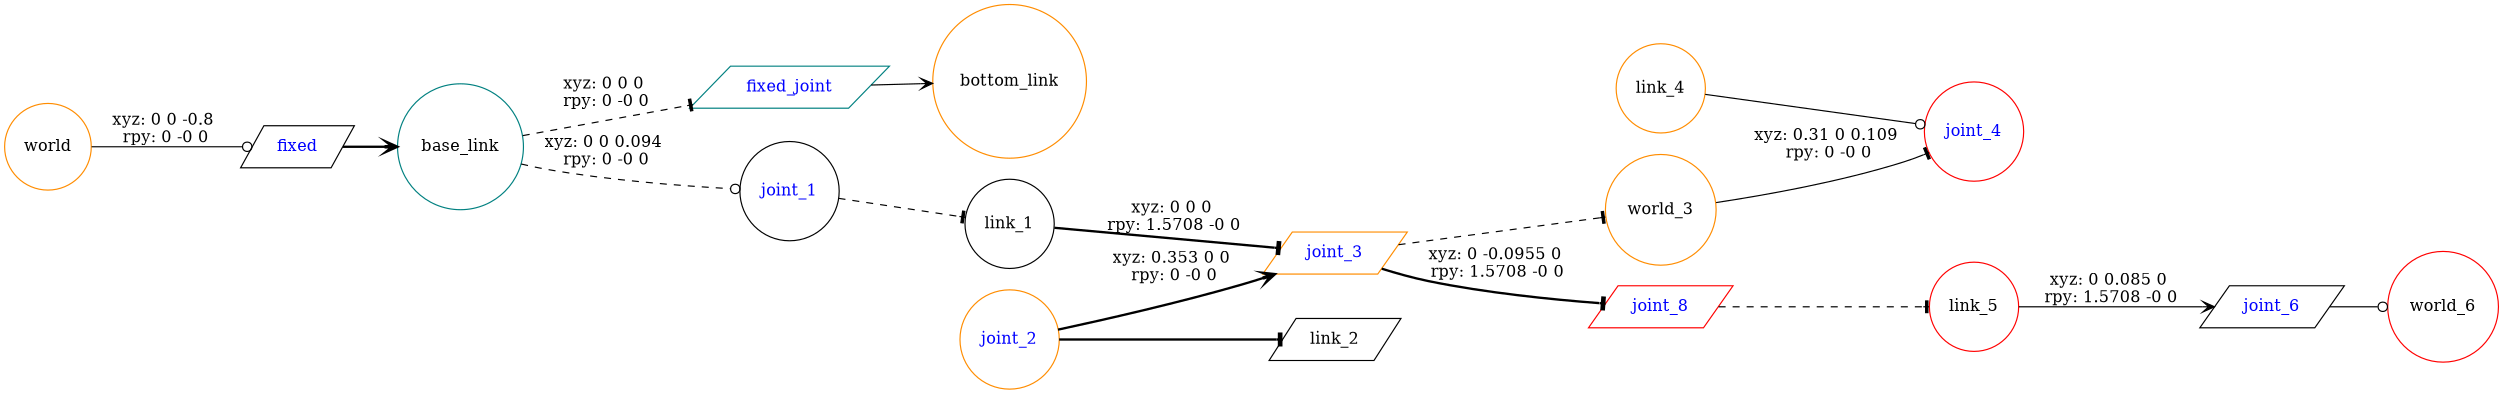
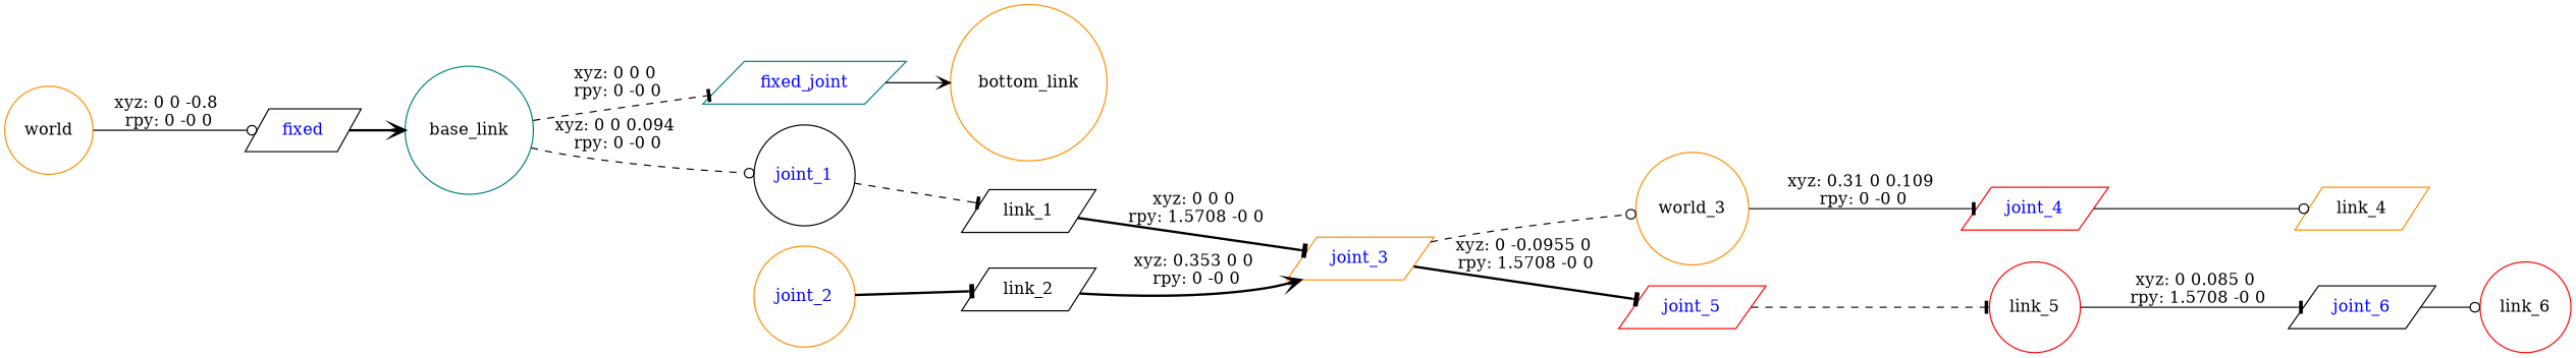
  digraph {
    rankdir=LR
    node [color=darkorange shape=circle]
    edge [arrowhead=tee style=solid]
    n1 [label=world]
    fixed [color=black fontcolor=blue shape=parallelogram]
    n3 [color=teal label=base_link]
    n4 [color=teal fontcolor=blue label=fixed_joint shape=parallelogram]
    joint_1 [color=black fontcolor=blue]
    n6 [label=bottom_link]
-   n7 [color=black label=link_1]
+   n7 [color=black label=link_1 shape=parallelogram]
    joint_3 [fontcolor=blue shape=parallelogram]
    joint_2 [fontcolor=blue]
    n10 [color=black label=link_2 shape=parallelogram]
    n11 [label=world_3]
-   joint_5 [color=red fontcolor=blue shape=parallelogram label=joint_8]
-   joint_4 [color=red fontcolor=blue]
-   n14 [label=link_4]
+   joint_5 [color=red fontcolor=blue shape=parallelogram]
+   joint_4 [color=red fontcolor=blue shape=parallelogram]
+   n14 [label=link_4 shape=parallelogram]
    n15 [color=red label=link_5]
    joint_6 [color=black fontcolor=blue shape=parallelogram]
-   n17 [color=red label=world_6]
+   n17 [color=red label=link_6]
    n1 -> fixed [arrowhead=odot label="xyz: 0 0 -0.8 \nrpy: 0 -0 0"]
    fixed -> n3 [arrowhead=vee style=bold]
    n3 -> n4 [label="xyz: 0 0 0 \nrpy: 0 -0 0" style=dashed]
    n3 -> joint_1 [arrowhead=odot label="xyz: 0 0 0.094 \nrpy: 0 -0 0" style=dashed]
    n4 -> n6 [arrowhead=vee]
    joint_1 -> n7 [style=dashed]
    n7 -> joint_3 [label="xyz: 0 0 0 \nrpy: 1.5708 -0 0" style=bold]
-   joint_3 -> n11 [style=dashed]
+   joint_3 -> n11 [arrowhead=odot style=dashed]
    joint_3 -> joint_5 [label="xyz: 0 -0.0955 0 \nrpy: 1.5708 -0 0" style=bold]
    joint_2 -> n10 [style=bold]
-   joint_2 -> joint_3 [arrowhead=vee label="xyz: 0.353 0 0 \nrpy: 0 -0 0" style=bold]
+   n10 -> joint_3 [arrowhead=vee label="xyz: 0.353 0 0 \nrpy: 0 -0 0" style=bold]
    n11 -> joint_4 [label="xyz: 0.31 0 0.109 \nrpy: 0 -0 0"]
    joint_5 -> n15 [style=dashed]
-   n14 -> joint_4 [arrowhead=odot]
-   n15 -> joint_6 [arrowhead=vee label="xyz: 0 0.085 0 \nrpy: 1.5708 -0 0"]
+   joint_4 -> n14 [arrowhead=odot]
+   n15 -> joint_6 [label="xyz: 0 0.085 0 \nrpy: 1.5708 -0 0"]
    joint_6 -> n17 [arrowhead=odot]
  }
